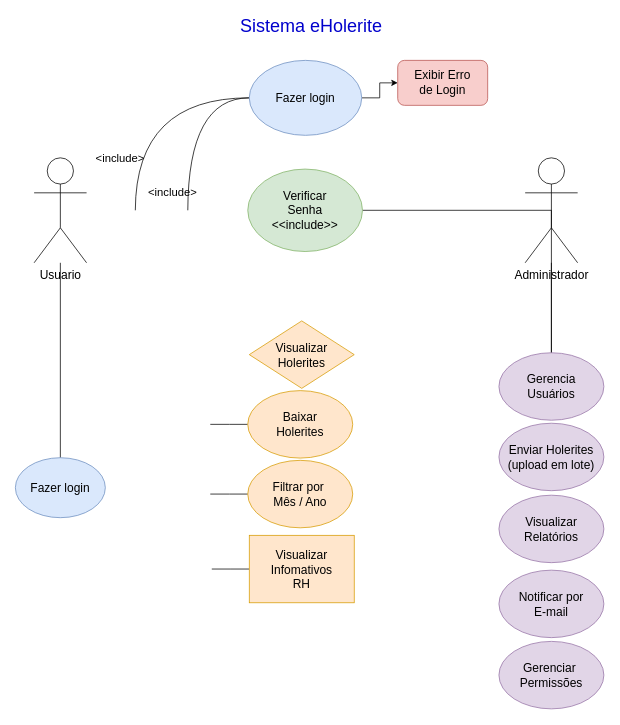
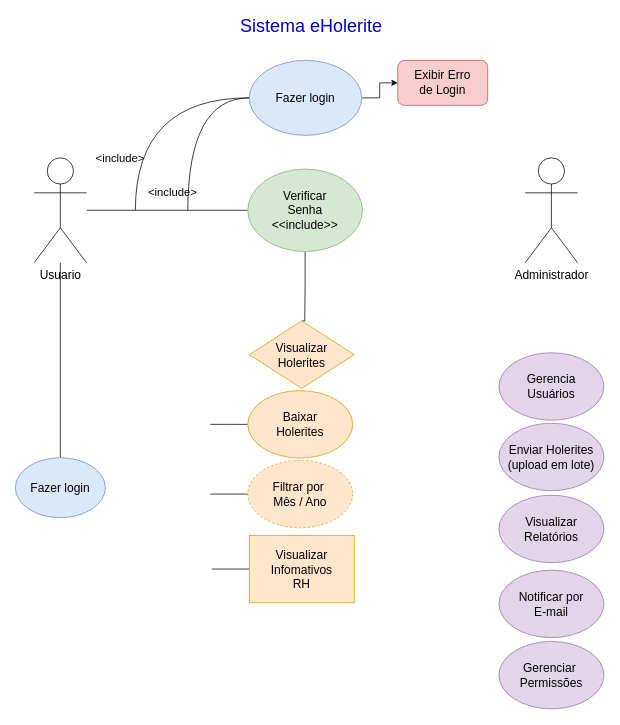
  <mxCell id="0" />
  <mxCell id="1" parent="0" />
  <mxCell id="2" style="edgeStyle=orthogonalEdgeStyle;rounded=0;orthogonalLoop=1;jettySize=auto;html=1;entryX=0.5;entryY=0;entryDx=0;entryDy=0;endArrow=none;startFill=0;" edge="1" parent="1" source="3" target="4"><mxGeometry relative="1" as="geometry" /></mxCell>
  <mxCell id="3" value="Usuario" style="shape=umlActor;verticalLabelPosition=bottom;verticalAlign=top;html=1;outlineConnect=0;shadow=0;fontSize=16;" parent="1" vertex="1"><mxGeometry x="45" y="210" width="70" height="140" as="geometry" /></mxCell>
  <mxCell id="4" value="Fazer login" style="ellipse;whiteSpace=wrap;html=1;fontSize=16;fillColor=#dae8fc;strokeColor=#6c8ebf;" vertex="1" parent="1"><mxGeometry x="20" y="610" width="120" height="80" as="geometry" /></mxCell>
  <mxCell id="5" value="Sistema eHolerite" style="text;html=1;align=center;verticalAlign=middle;whiteSpace=wrap;rounded=0;fontSize=24;fontColor=#0000CC;" vertex="1" parent="1"><mxGeometry x="300" y="20" width="230" height="30" as="geometry" /></mxCell>
- <mxCell id="6" style="edgeStyle=orthogonalEdgeStyle;rounded=0;orthogonalLoop=1;jettySize=auto;html=1;endArrow=none;startFill=0;" edge="1" parent="1" source="8" target="24"><mxGeometry relative="1" as="geometry" /></mxCell>
+ <mxCell id="6" style="edgeStyle=orthogonalEdgeStyle;rounded=0;orthogonalLoop=1;jettySize=auto;html=1;endArrow=none;startFill=0;" edge="1" parent="1" source="8" target="3"><mxGeometry relative="1" as="geometry" /></mxCell>
+ <mxCell id="7" style="edgeStyle=orthogonalEdgeStyle;rounded=0;orthogonalLoop=1;jettySize=auto;html=1;entryX=0.5;entryY=0;entryDx=0;entryDy=0;endArrow=none;startFill=0;" edge="1" parent="1" source="8" target="17"><mxGeometry relative="1" as="geometry"><Array as="points"><mxPoint x="406" y="381" /><mxPoint x="406" y="428" /></Array></mxGeometry></mxCell>
  <mxCell id="8" value="Verificar&lt;div&gt;Senha&lt;/div&gt;&lt;div&gt;&amp;lt;&amp;lt;include&amp;gt;&amp;gt;&lt;/div&gt;" style="ellipse;whiteSpace=wrap;html=1;fontSize=16;fillColor=#d5e8d4;strokeColor=#82b366;" vertex="1" parent="1"><mxGeometry x="330" y="225" width="153" height="110" as="geometry" /></mxCell>
- <mxCell id="9" style="edgeStyle=orthogonalEdgeStyle;rounded=0;orthogonalLoop=1;jettySize=auto;html=1;entryX=0.5;entryY=0;entryDx=0;entryDy=0;endArrow=none;startFill=0;" edge="1" parent="1" source="10" target="24"><mxGeometry relative="1" as="geometry" /></mxCell>
  <mxCell id="10" value="Administrador" style="shape=umlActor;verticalLabelPosition=bottom;verticalAlign=top;html=1;outlineConnect=0;shadow=0;fontSize=16;" vertex="1" parent="1"><mxGeometry x="700" y="210" width="70" height="140" as="geometry" /></mxCell>
  <mxCell id="11" style="edgeStyle=orthogonalEdgeStyle;rounded=0;orthogonalLoop=1;jettySize=auto;html=1;curved=1;endArrow=none;startFill=0;" edge="1" parent="1" source="14"><mxGeometry relative="1" as="geometry"><mxPoint x="180" y="280" as="targetPoint" /></mxGeometry></mxCell>
  <mxCell id="12" style="edgeStyle=orthogonalEdgeStyle;rounded=0;orthogonalLoop=1;jettySize=auto;html=1;curved=1;endArrow=none;startFill=0;" edge="1" parent="1" source="14"><mxGeometry relative="1" as="geometry"><mxPoint x="250" y="280" as="targetPoint" /></mxGeometry></mxCell>
  <mxCell id="13" style="edgeStyle=orthogonalEdgeStyle;rounded=0;orthogonalLoop=1;jettySize=auto;html=1;entryX=0;entryY=0.5;entryDx=0;entryDy=0;" edge="1" parent="1" source="14" target="28"><mxGeometry relative="1" as="geometry" /></mxCell>
  <mxCell id="14" value="Fazer login" style="ellipse;whiteSpace=wrap;html=1;fontSize=16;fillColor=#dae8fc;strokeColor=#6c8ebf;" vertex="1" parent="1"><mxGeometry x="332" y="80" width="150" height="100" as="geometry" /></mxCell>
  <mxCell id="15" value="&amp;lt;include&amp;gt;" style="text;html=1;align=center;verticalAlign=middle;whiteSpace=wrap;rounded=0;fontSize=15;" vertex="1" parent="1"><mxGeometry x="130" y="195" width="60" height="30" as="geometry" /></mxCell>
  <mxCell id="16" value="&amp;lt;include&amp;gt;" style="text;html=1;align=center;verticalAlign=middle;whiteSpace=wrap;rounded=0;fontSize=15;" vertex="1" parent="1"><mxGeometry x="200" y="240" width="60" height="30" as="geometry" /></mxCell>
  <mxCell id="17" value="Visualizar&lt;div&gt;Holerites&lt;/div&gt;" style="rhombus;whiteSpace=wrap;html=1;fontSize=16;fillColor=#ffe6cc;strokeColor=#d79b00;" vertex="1" parent="1"><mxGeometry x="332" y="427.5" width="140" height="90" as="geometry" /></mxCell>
  <mxCell id="18" style="edgeStyle=orthogonalEdgeStyle;rounded=0;orthogonalLoop=1;jettySize=auto;html=1;endArrow=none;startFill=0;" edge="1" parent="1" source="19"><mxGeometry relative="1" as="geometry"><mxPoint x="280" y="565.5" as="targetPoint" /></mxGeometry></mxCell>
  <mxCell id="19" value="Baixar&lt;div&gt;Holerites&lt;/div&gt;" style="ellipse;whiteSpace=wrap;html=1;fontSize=16;fillColor=#ffe6cc;strokeColor=#d79b00;" vertex="1" parent="1"><mxGeometry x="330" y="520.5" width="140" height="90" as="geometry" /></mxCell>
  <mxCell id="20" style="edgeStyle=orthogonalEdgeStyle;rounded=0;orthogonalLoop=1;jettySize=auto;html=1;endArrow=none;startFill=0;" edge="1" parent="1" source="21"><mxGeometry relative="1" as="geometry"><mxPoint x="280" y="658.5" as="targetPoint" /></mxGeometry></mxCell>
- <mxCell id="21" value="Filtrar por&amp;nbsp;&lt;div&gt;Mês / Ano&lt;/div&gt;" style="ellipse;whiteSpace=wrap;html=1;fontSize=16;fillColor=#ffe6cc;strokeColor=#d79b00;" vertex="1" parent="1"><mxGeometry x="330" y="613.5" width="140" height="90" as="geometry" /></mxCell>
+ <mxCell id="21" value="Filtrar por&amp;nbsp;&lt;div&gt;Mês / Ano&lt;/div&gt;" style="ellipse;whiteSpace=wrap;html=1;fontSize=16;fillColor=#ffe6cc;strokeColor=#d79b00;dashed=1;" vertex="1" parent="1"><mxGeometry x="330" y="613.5" width="140" height="90" as="geometry" /></mxCell>
  <mxCell id="22" style="edgeStyle=orthogonalEdgeStyle;rounded=0;orthogonalLoop=1;jettySize=auto;html=1;endArrow=none;startFill=0;" edge="1" parent="1" source="23"><mxGeometry relative="1" as="geometry"><mxPoint x="282" y="758.5" as="targetPoint" /></mxGeometry></mxCell>
  <mxCell id="23" value="Visualizar&lt;div&gt;Infomativos&lt;/div&gt;&lt;div&gt;RH&lt;/div&gt;" style="whiteSpace=wrap;html=1;fontSize=16;fillColor=#ffe6cc;strokeColor=#d79b00;rounded=0;" vertex="1" parent="1"><mxGeometry x="332" y="713.5" width="140" height="90" as="geometry" /></mxCell>
  <mxCell id="24" value="Gerencia&lt;div&gt;Usuários&lt;/div&gt;" style="ellipse;whiteSpace=wrap;html=1;fontSize=16;fillColor=#e1d5e7;strokeColor=#9673a6;" vertex="1" parent="1"><mxGeometry x="665" y="470" width="140" height="90" as="geometry" /></mxCell>
  <mxCell id="25" value="Enviar Holerites&lt;div&gt;(upload em lote)&lt;/div&gt;" style="ellipse;whiteSpace=wrap;html=1;fontSize=16;fillColor=#e1d5e7;strokeColor=#9673a6;" vertex="1" parent="1"><mxGeometry x="665" y="564" width="140" height="90" as="geometry" /></mxCell>
  <mxCell id="26" value="Visualizar&lt;div&gt;Relatórios&lt;/div&gt;" style="ellipse;whiteSpace=wrap;html=1;fontSize=16;fillColor=#e1d5e7;strokeColor=#9673a6;" vertex="1" parent="1"><mxGeometry x="665" y="660" width="140" height="90" as="geometry" /></mxCell>
  <mxCell id="27" value="Notificar por&lt;div&gt;E-mail&lt;/div&gt;" style="ellipse;whiteSpace=wrap;html=1;fontSize=16;fillColor=#e1d5e7;strokeColor=#9673a6;" vertex="1" parent="1"><mxGeometry x="665" y="760" width="140" height="90" as="geometry" /></mxCell>
  <mxCell id="28" value="Exibir Erro&lt;div&gt;de Login&lt;/div&gt;" style="rounded=1;whiteSpace=wrap;html=1;fontSize=16;fillColor=#f8cecc;strokeColor=#b85450;" vertex="1" parent="1"><mxGeometry x="530" y="80" width="120" height="60" as="geometry" /></mxCell>
  <mxCell id="29" value="Gerenciar&amp;nbsp;&lt;div&gt;Permissões&lt;/div&gt;" style="ellipse;whiteSpace=wrap;html=1;fontSize=16;fillColor=#e1d5e7;strokeColor=#9673a6;" vertex="1" parent="1"><mxGeometry x="665" y="855" width="140" height="90" as="geometry" /></mxCell>
